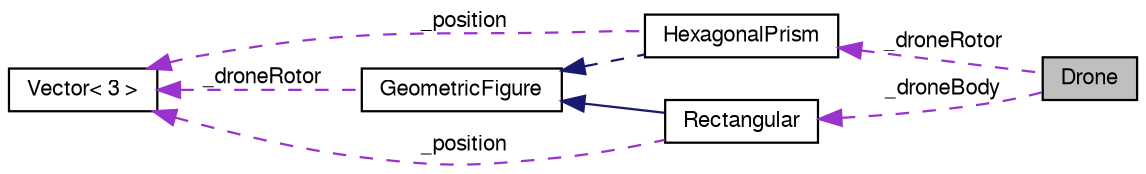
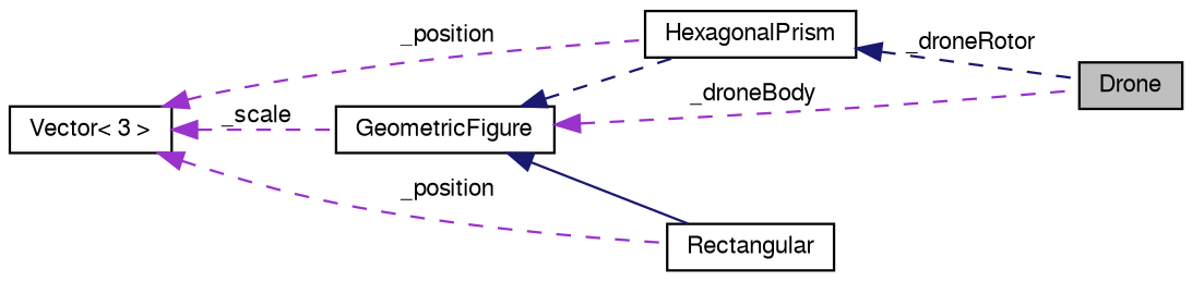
  digraph {
    rankdir=LR
    node [color=black fillcolor=white fontname=FreeSans fontsize=10 shape=record style=filled]
    edge [color=darkorchid3 dir=back fontname=FreeSans fontsize=10 labelfontname=FreeSans labelfontsize=10 style=dashed]
    n1 [fillcolor=grey75 fontcolor=black height=0.2 label=Drone width=0.4]
    n2 [height=0.2 label=HexagonalPrism width=0.4]
    n3 [height=0.2 label=GeometricFigure width=0.4]
    n4 [height=0.2 label=Rectangular width=0.4]
    n5 [height=0.2 label="Vector\< 3 \>" width=0.4]
-   n2 -> n1 [label=" _droneRotor"]
+   n2 -> n1 [color=midnightblue label=" _droneRotor"]
    n3 -> n2 [color=midnightblue]
    n3 -> n4 [color=midnightblue style=solid]
-   n4 -> n1 [label=" _droneBody"]
+   n3 -> n1 [label=" _droneBody"]
    n5 -> n2 [label=" _position"]
-   n5 -> n3 [label=" _droneRotor"]
+   n5 -> n3 [label=" _scale"]
    n5 -> n4 [label=" _position"]
  }
